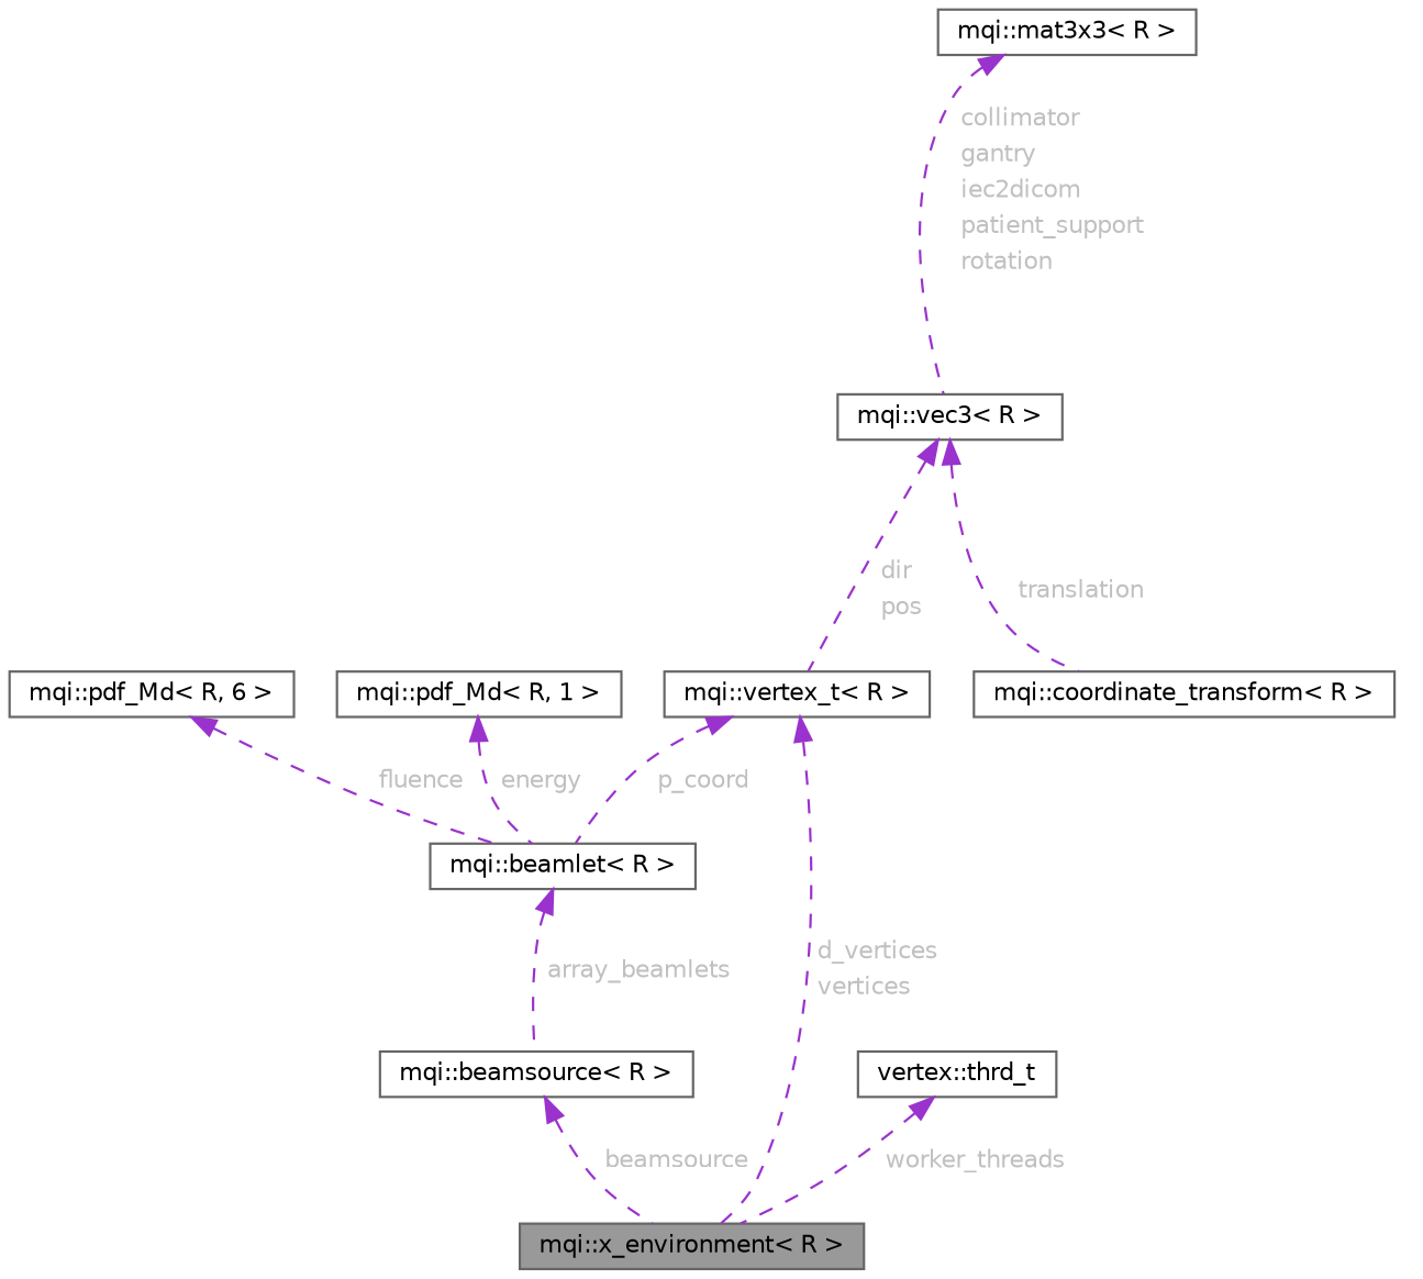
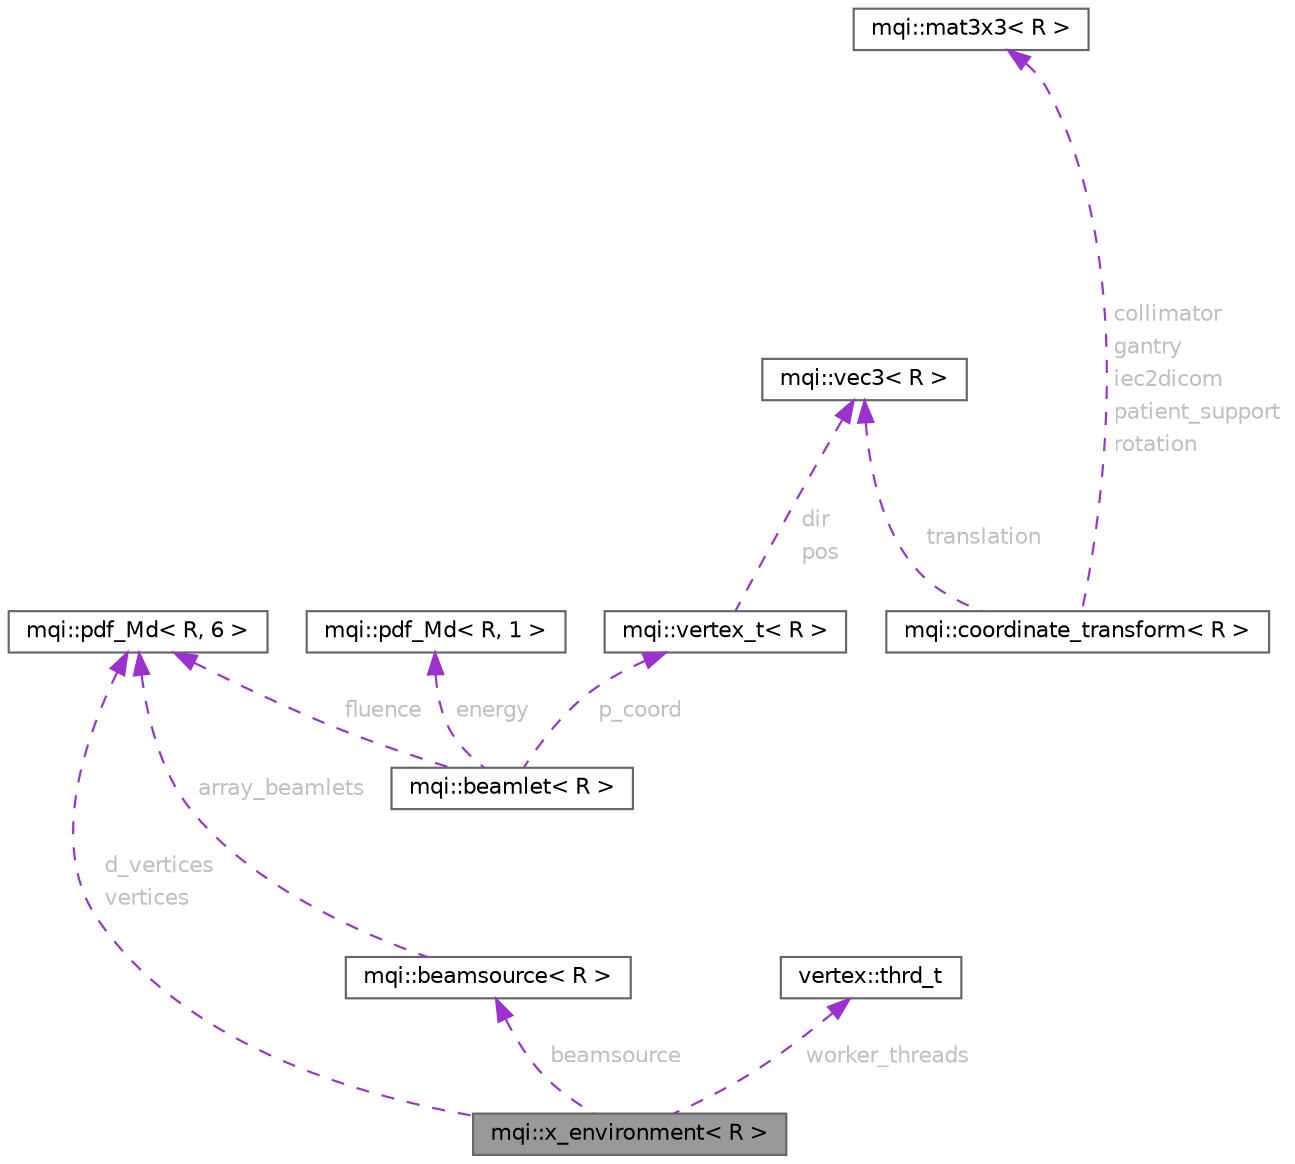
  digraph {
    node [color=gray40 fillcolor=white fontname=Helvetica fontsize=10 shape=box style=filled]
    edge [color=darkorchid3 dir=back fontcolor=grey fontname=Helvetica fontsize=10 labelfontname=Helvetica labelfontsize=10 style=dashed]
    n1 [fillcolor=grey60 fontcolor=black height=0.2 label="mqi::x_environment\< R \>" width=0.4]
    n2 [height=0.2 label="mqi::beamsource\< R \>" width=0.4]
    n3 [height=0.2 label="mqi::beamlet\< R \>" width=0.4]
    n4 [height=0.2 label="mqi::pdf_Md\< R, 1 \>" width=0.4]
    n5 [height=0.2 label="mqi::pdf_Md\< R, 6 \>" width=0.4]
    n6 [height=0.2 label="mqi::coordinate_transform\< R \>" width=0.4]
    n7 [height=0.2 label="mqi::vec3\< R \>" width=0.4]
    n8 [height=0.2 label="mqi::vertex_t\< R \>" width=0.4]
    n9 [height=0.2 label="mqi::mat3x3\< R \>" width=0.4]
    n10 [height=0.2 label="vertex::thrd_t" width=0.4]
    n2 -> n1 [label=<<TABLE CELLBORDER="0" BORDER="0"><TR><TD VALIGN="top" ALIGN="LEFT" CELLPADDING="1" CELLSPACING="0">beamsource</TD></TR> </TABLE>>]
-   n3 -> n2 [label=<<TABLE CELLBORDER="0" BORDER="0"><TR><TD VALIGN="top" ALIGN="LEFT" CELLPADDING="1" CELLSPACING="0">array_beamlets</TD></TR> </TABLE>>]
+   n5 -> n2 [label=<<TABLE CELLBORDER="0" BORDER="0"><TR><TD VALIGN="top" ALIGN="LEFT" CELLPADDING="1" CELLSPACING="0">array_beamlets</TD></TR> </TABLE>>]
    n4 -> n3 [label=<<TABLE CELLBORDER="0" BORDER="0"><TR><TD VALIGN="top" ALIGN="LEFT" CELLPADDING="1" CELLSPACING="0">energy</TD></TR> </TABLE>>]
    n5 -> n3 [label=<<TABLE CELLBORDER="0" BORDER="0"><TR><TD VALIGN="top" ALIGN="LEFT" CELLPADDING="1" CELLSPACING="0">fluence</TD></TR> </TABLE>>]
    n7 -> n6 [label=<<TABLE CELLBORDER="0" BORDER="0"><TR><TD VALIGN="top" ALIGN="LEFT" CELLPADDING="1" CELLSPACING="0">translation</TD></TR> </TABLE>>]
    n7 -> n8 [label=<<TABLE CELLBORDER="0" BORDER="0"><TR><TD VALIGN="top" ALIGN="LEFT" CELLPADDING="1" CELLSPACING="0">dir</TD></TR> <TR><TD VALIGN="top" ALIGN="LEFT" CELLPADDING="1" CELLSPACING="0">pos</TD></TR> </TABLE>>]
-   n8 -> n1 [label=<<TABLE CELLBORDER="0" BORDER="0"><TR><TD VALIGN="top" ALIGN="LEFT" CELLPADDING="1" CELLSPACING="0">d_vertices</TD></TR> <TR><TD VALIGN="top" ALIGN="LEFT" CELLPADDING="1" CELLSPACING="0">vertices</TD></TR> </TABLE>>]
+   n5 -> n1 [label=<<TABLE CELLBORDER="0" BORDER="0"><TR><TD VALIGN="top" ALIGN="LEFT" CELLPADDING="1" CELLSPACING="0">d_vertices</TD></TR> <TR><TD VALIGN="top" ALIGN="LEFT" CELLPADDING="1" CELLSPACING="0">vertices</TD></TR> </TABLE>>]
    n8 -> n3 [label=<<TABLE CELLBORDER="0" BORDER="0"><TR><TD VALIGN="top" ALIGN="LEFT" CELLPADDING="1" CELLSPACING="0">p_coord</TD></TR> </TABLE>>]
-   n9 -> n7 [label=<<TABLE CELLBORDER="0" BORDER="0"><TR><TD VALIGN="top" ALIGN="LEFT" CELLPADDING="1" CELLSPACING="0">collimator</TD></TR> <TR><TD VALIGN="top" ALIGN="LEFT" CELLPADDING="1" CELLSPACING="0">gantry</TD></TR> <TR><TD VALIGN="top" ALIGN="LEFT" CELLPADDING="1" CELLSPACING="0">iec2dicom</TD></TR> <TR><TD VALIGN="top" ALIGN="LEFT" CELLPADDING="1" CELLSPACING="0">patient_support</TD></TR> <TR><TD VALIGN="top" ALIGN="LEFT" CELLPADDING="1" CELLSPACING="0">rotation</TD></TR> </TABLE>>]
+   n9 -> n6 [label=<<TABLE CELLBORDER="0" BORDER="0"><TR><TD VALIGN="top" ALIGN="LEFT" CELLPADDING="1" CELLSPACING="0">collimator</TD></TR> <TR><TD VALIGN="top" ALIGN="LEFT" CELLPADDING="1" CELLSPACING="0">gantry</TD></TR> <TR><TD VALIGN="top" ALIGN="LEFT" CELLPADDING="1" CELLSPACING="0">iec2dicom</TD></TR> <TR><TD VALIGN="top" ALIGN="LEFT" CELLPADDING="1" CELLSPACING="0">patient_support</TD></TR> <TR><TD VALIGN="top" ALIGN="LEFT" CELLPADDING="1" CELLSPACING="0">rotation</TD></TR> </TABLE>>]
    n10 -> n1 [label=<<TABLE CELLBORDER="0" BORDER="0"><TR><TD VALIGN="top" ALIGN="LEFT" CELLPADDING="1" CELLSPACING="0">worker_threads</TD></TR> </TABLE>>]
  }
